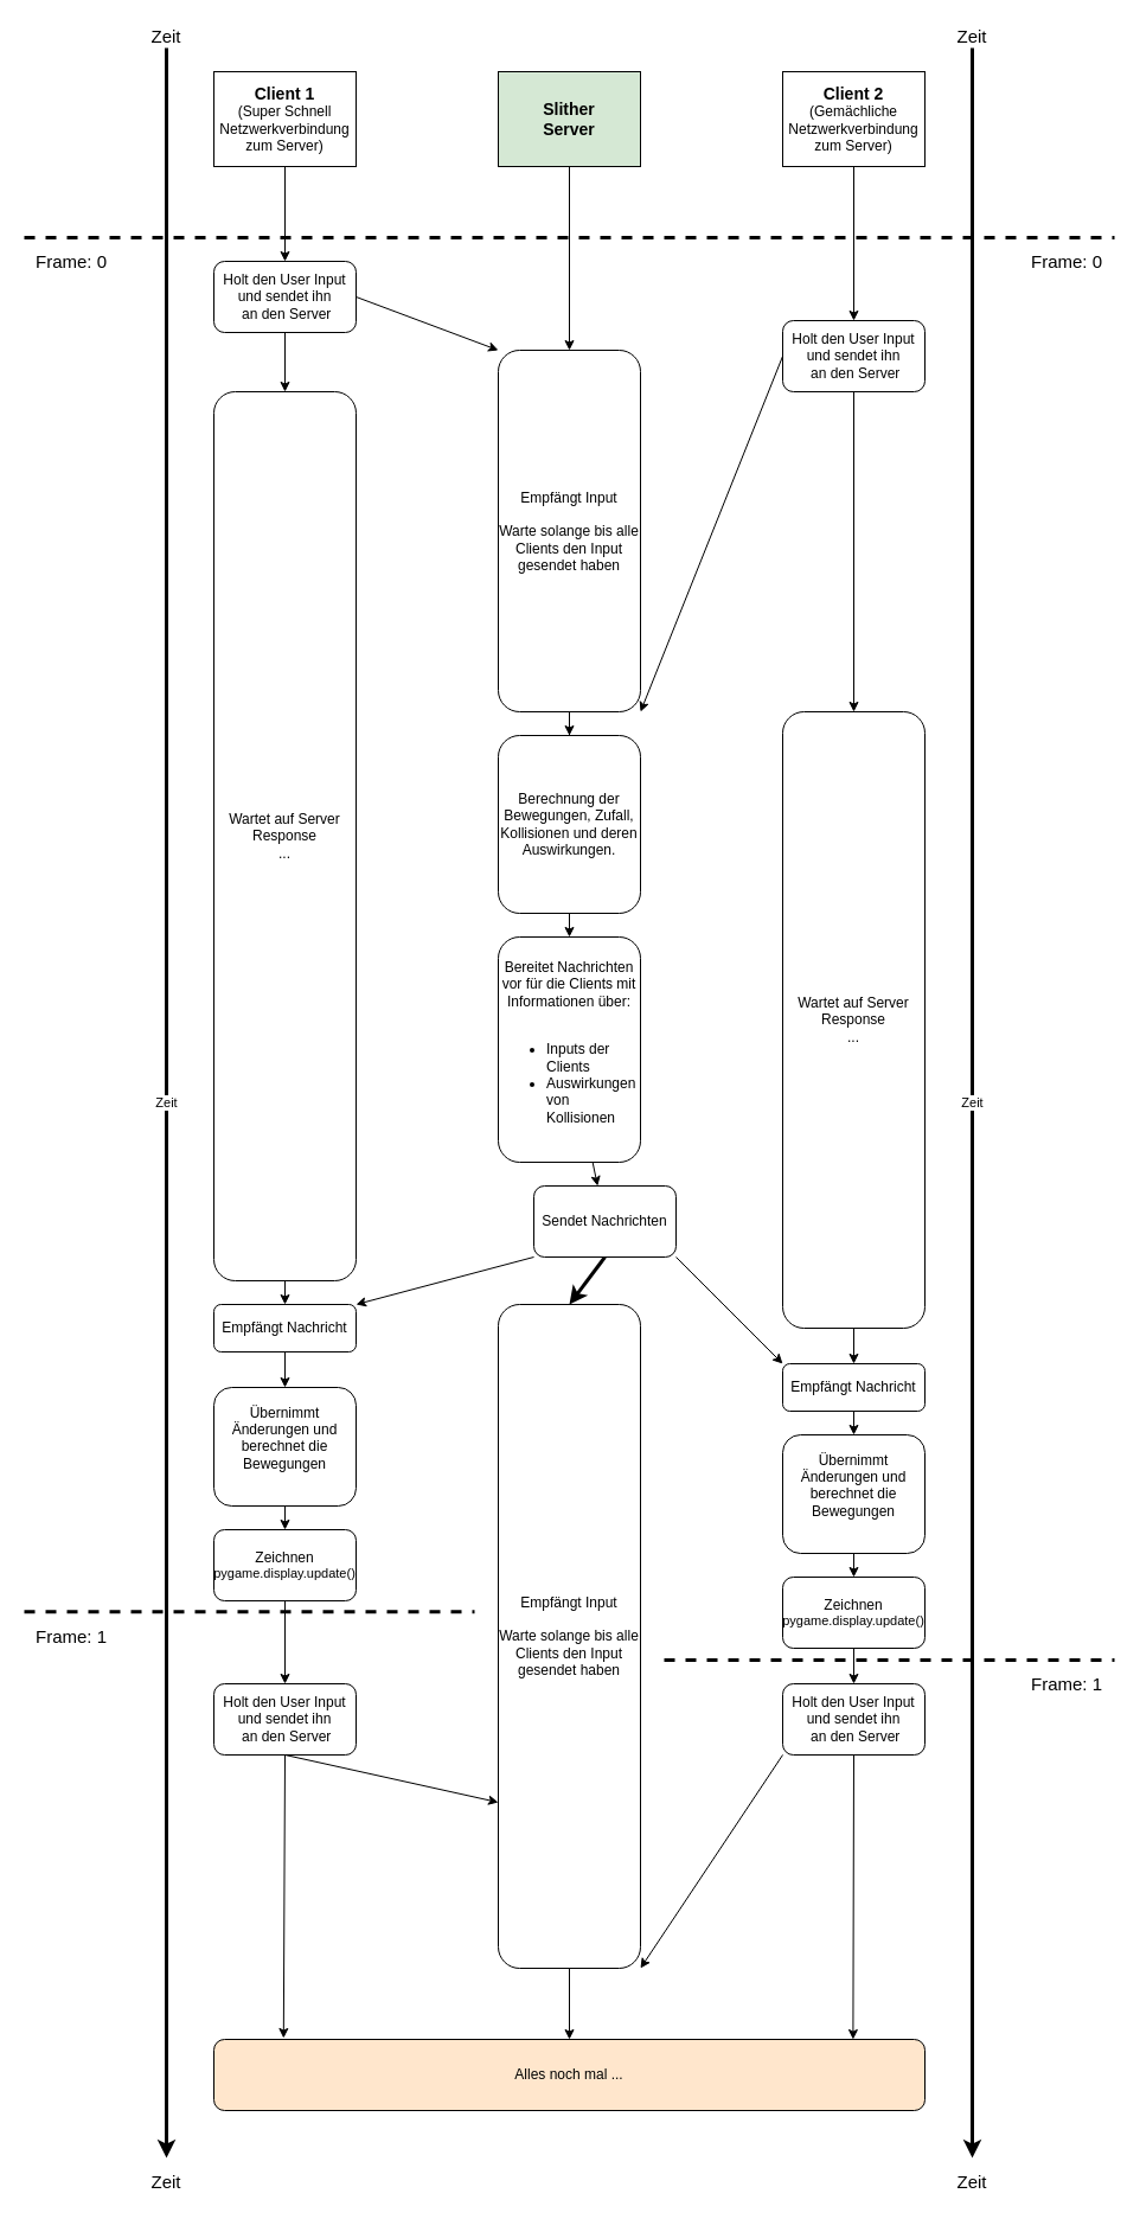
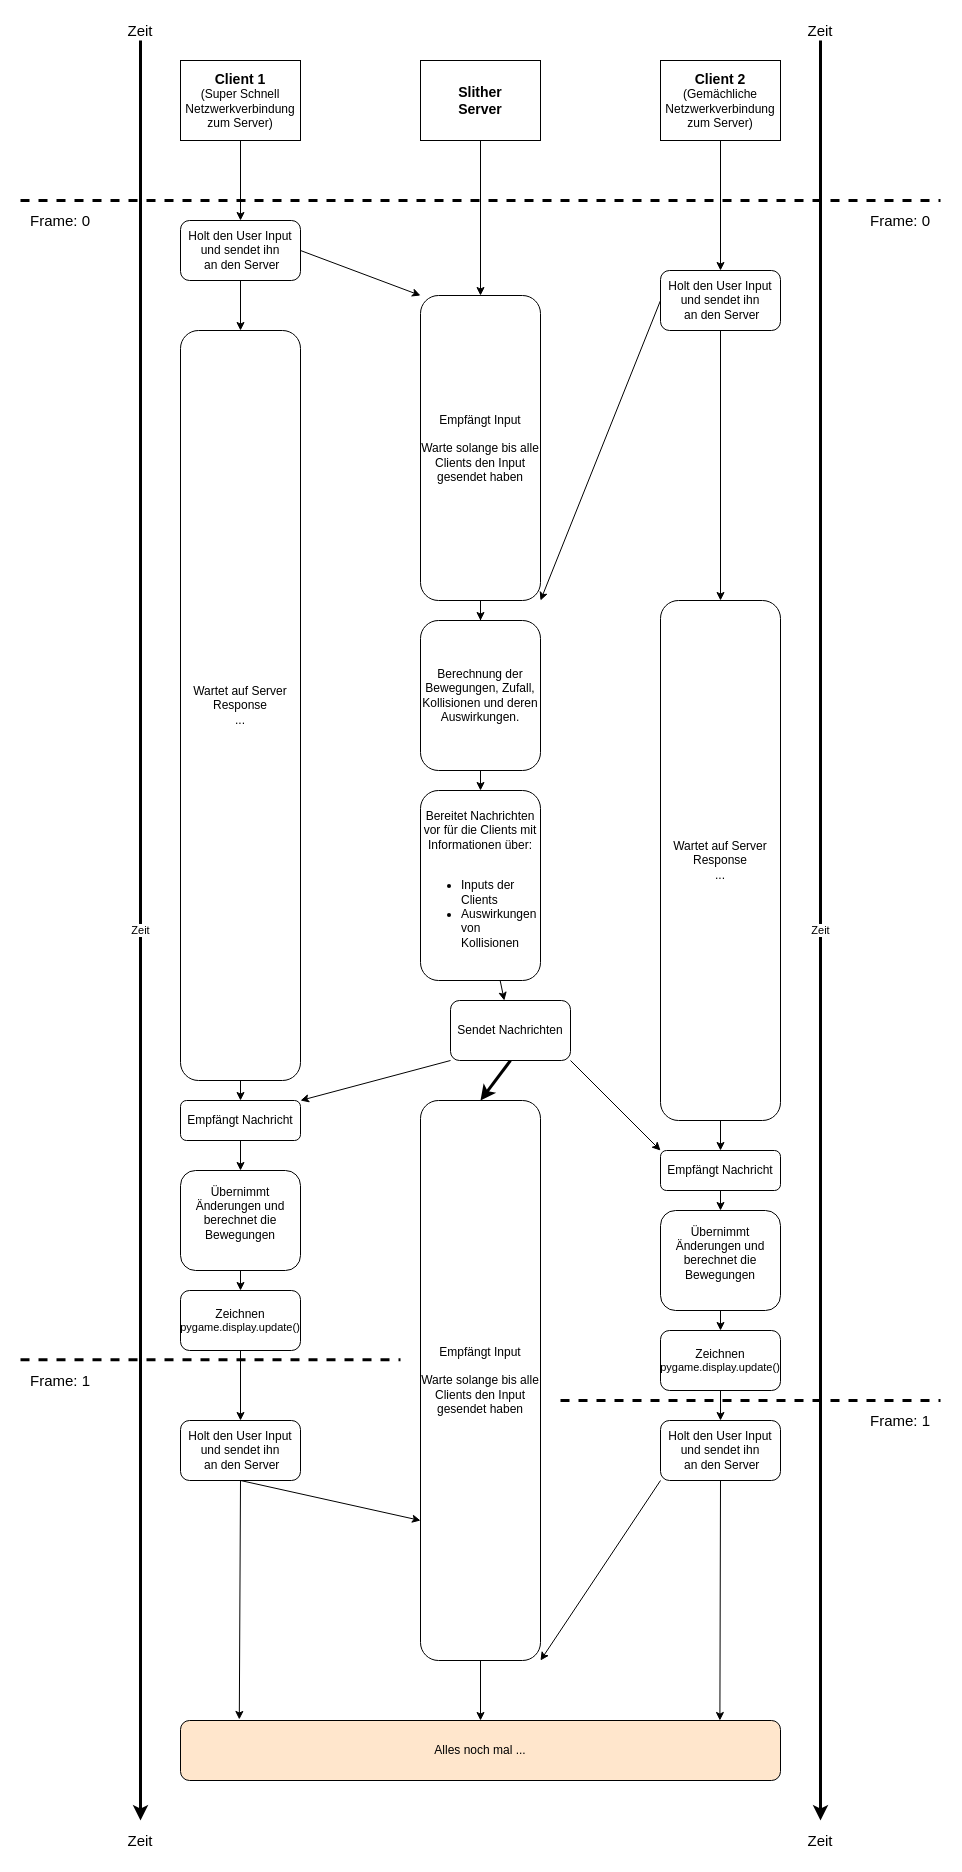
  <mxCell id="0" />
  <mxCell id="1" parent="0" />
  <mxCell id="2" style="edgeStyle=none;rounded=0;orthogonalLoop=1;jettySize=auto;html=1;exitX=0.5;exitY=1;exitDx=0;exitDy=0;entryX=0.5;entryY=0;entryDx=0;entryDy=0;" edge="1" parent="1" source="3" target="11"><mxGeometry relative="1" as="geometry" /></mxCell>
  <mxCell id="3" value="&lt;div&gt;&lt;b&gt;&lt;font style=&quot;font-size: 14px&quot;&gt;Client 1&lt;/font&gt;&lt;/b&gt;&lt;br&gt;&lt;/div&gt;&lt;div&gt;(Super Schnell Netzwerkverbindung zum Server)&lt;/div&gt;" style="rounded=0;whiteSpace=wrap;html=1;" vertex="1" parent="1"><mxGeometry x="180" y="60" width="120" height="80" as="geometry" /></mxCell>
  <mxCell id="4" style="edgeStyle=none;rounded=0;orthogonalLoop=1;jettySize=auto;html=1;exitX=0.5;exitY=1;exitDx=0;exitDy=0;" edge="1" parent="1" source="5" target="14"><mxGeometry relative="1" as="geometry" /></mxCell>
  <mxCell id="5" value="&lt;div&gt;&lt;font size=&quot;1&quot;&gt;&lt;b style=&quot;font-size: 14px&quot;&gt;Client 2&lt;/b&gt;&lt;/font&gt;&lt;br&gt;&lt;/div&gt;(Gemächliche Netzwerkverbindung zum Server)" style="rounded=0;whiteSpace=wrap;html=1;" vertex="1" parent="1"><mxGeometry x="660" y="60" width="120" height="80" as="geometry" /></mxCell>
  <mxCell id="6" style="edgeStyle=none;rounded=0;orthogonalLoop=1;jettySize=auto;html=1;exitX=0.5;exitY=1;exitDx=0;exitDy=0;entryX=0.5;entryY=0;entryDx=0;entryDy=0;" edge="1" parent="1" source="7" target="17"><mxGeometry relative="1" as="geometry" /></mxCell>
- <mxCell id="7" value="&lt;div style=&quot;font-size: 14px&quot;&gt;&lt;font style=&quot;font-size: 14px&quot;&gt;&lt;b&gt;Slither&lt;br&gt;&lt;/b&gt;&lt;/font&gt;&lt;/div&gt;&lt;div style=&quot;font-size: 14px&quot;&gt;&lt;font style=&quot;font-size: 14px&quot;&gt;&lt;b&gt;Server&lt;/b&gt;&lt;/font&gt;&lt;/div&gt;" style="rounded=0;whiteSpace=wrap;html=1;fillColor=#d5e8d4;" vertex="1" parent="1"><mxGeometry x="420" y="60" width="120" height="80" as="geometry" /></mxCell>
+ <mxCell id="7" value="&lt;div style=&quot;font-size: 14px&quot;&gt;&lt;font style=&quot;font-size: 14px&quot;&gt;&lt;b&gt;Slither&lt;br&gt;&lt;/b&gt;&lt;/font&gt;&lt;/div&gt;&lt;div style=&quot;font-size: 14px&quot;&gt;&lt;font style=&quot;font-size: 14px&quot;&gt;&lt;b&gt;Server&lt;/b&gt;&lt;/font&gt;&lt;/div&gt;" style="rounded=0;whiteSpace=wrap;html=1;" vertex="1" parent="1"><mxGeometry x="420" y="60" width="120" height="80" as="geometry" /></mxCell>
  <mxCell id="8" value="&lt;div style=&quot;font-size: 13px&quot;&gt;&lt;br&gt;&lt;/div&gt;" style="endArrow=none;dashed=1;html=1;strokeWidth=3;" edge="1" parent="1"><mxGeometry width="50" height="50" relative="1" as="geometry"><mxPoint x="20" y="200" as="sourcePoint" /><mxPoint x="940" y="200" as="targetPoint" /></mxGeometry></mxCell>
  <mxCell id="9" style="rounded=0;orthogonalLoop=1;jettySize=auto;html=1;exitX=1;exitY=0.5;exitDx=0;exitDy=0;entryX=0;entryY=0;entryDx=0;entryDy=0;" edge="1" parent="1" source="11" target="17"><mxGeometry relative="1" as="geometry"><mxPoint x="420" y="295" as="targetPoint" /></mxGeometry></mxCell>
  <mxCell id="10" value="" style="edgeStyle=none;rounded=0;orthogonalLoop=1;jettySize=auto;html=1;" edge="1" parent="1" source="11" target="19"><mxGeometry relative="1" as="geometry" /></mxCell>
  <mxCell id="11" value="&lt;div&gt;Holt den User Input&lt;/div&gt;&lt;div&gt;und sendet ihn&lt;br&gt;&lt;/div&gt;&amp;nbsp;an den Server" style="rounded=1;whiteSpace=wrap;html=1;" vertex="1" parent="1"><mxGeometry x="180" y="220" width="120" height="60" as="geometry" /></mxCell>
  <mxCell id="12" style="edgeStyle=none;rounded=0;orthogonalLoop=1;jettySize=auto;html=1;exitX=0;exitY=0.5;exitDx=0;exitDy=0;entryX=1;entryY=1;entryDx=0;entryDy=0;" edge="1" parent="1" source="14" target="17"><mxGeometry relative="1" as="geometry" /></mxCell>
  <mxCell id="13" style="edgeStyle=none;rounded=0;orthogonalLoop=1;jettySize=auto;html=1;exitX=0.5;exitY=1;exitDx=0;exitDy=0;" edge="1" parent="1" source="14" target="21"><mxGeometry relative="1" as="geometry" /></mxCell>
  <mxCell id="14" value="&lt;div&gt;Holt den User Input&lt;br&gt;&lt;/div&gt;&lt;div&gt;und sendet ihn&lt;br&gt;&lt;/div&gt;&amp;nbsp;an den Server" style="rounded=1;whiteSpace=wrap;html=1;" vertex="1" parent="1"><mxGeometry x="660" y="270" width="120" height="60" as="geometry" /></mxCell>
  <mxCell id="15" value="Zeit" style="endArrow=classic;html=1;strokeWidth=3;entryX=0;entryY=0;entryDx=0;entryDy=0;exitX=0.5;exitY=1;exitDx=0;exitDy=0;" edge="1" parent="1" source="56"><mxGeometry width="50" height="50" relative="1" as="geometry"><mxPoint x="140" y="50" as="sourcePoint" /><mxPoint x="140" y="1820" as="targetPoint" /><Array as="points" /></mxGeometry></mxCell>
  <mxCell id="16" value="" style="edgeStyle=none;rounded=0;orthogonalLoop=1;jettySize=auto;html=1;" edge="1" parent="1" source="23"><mxGeometry relative="1" as="geometry"><mxPoint x="480" y="510" as="targetPoint" /></mxGeometry></mxCell>
  <mxCell id="17" value="&lt;div&gt;Empfängt Input&lt;/div&gt;&lt;div&gt;&lt;br&gt;&lt;/div&gt;&lt;div&gt;Warte solange bis alle Clients den Input gesendet haben&lt;br&gt;&lt;/div&gt;" style="rounded=1;whiteSpace=wrap;html=1;" vertex="1" parent="1"><mxGeometry x="420" y="295" width="120" height="305" as="geometry" /></mxCell>
  <mxCell id="18" style="edgeStyle=none;rounded=0;orthogonalLoop=1;jettySize=auto;html=1;exitX=0.5;exitY=1;exitDx=0;exitDy=0;entryX=0.5;entryY=0;entryDx=0;entryDy=0;" edge="1" parent="1" source="19" target="32"><mxGeometry relative="1" as="geometry" /></mxCell>
  <mxCell id="19" value="&lt;div&gt;Wartet auf Server Response&lt;/div&gt;..." style="whiteSpace=wrap;html=1;rounded=1;" vertex="1" parent="1"><mxGeometry x="180" y="330" width="120" height="750" as="geometry" /></mxCell>
  <mxCell id="20" style="edgeStyle=none;rounded=0;orthogonalLoop=1;jettySize=auto;html=1;exitX=0.5;exitY=1;exitDx=0;exitDy=0;" edge="1" parent="1" source="21"><mxGeometry relative="1" as="geometry"><mxPoint x="720" y="1150" as="targetPoint" /></mxGeometry></mxCell>
  <mxCell id="21" value="&lt;div&gt;Wartet auf Server Response&lt;/div&gt;&lt;div&gt;...&lt;/div&gt;" style="whiteSpace=wrap;html=1;rounded=1;" vertex="1" parent="1"><mxGeometry x="660" y="600" width="120" height="520" as="geometry" /></mxCell>
  <mxCell id="22" style="edgeStyle=none;rounded=0;orthogonalLoop=1;jettySize=auto;html=1;exitX=0.5;exitY=1;exitDx=0;exitDy=0;entryX=0.5;entryY=0;entryDx=0;entryDy=0;" edge="1" parent="1" source="23" target="26"><mxGeometry relative="1" as="geometry" /></mxCell>
  <mxCell id="23" value="&lt;div&gt;Berechnung der Bewegungen, Zufall, Kollisionen und deren Auswirkungen.&lt;/div&gt;" style="whiteSpace=wrap;html=1;rounded=1;" vertex="1" parent="1"><mxGeometry x="420" y="620" width="120" height="150" as="geometry" /></mxCell>
  <mxCell id="24" value="" style="edgeStyle=none;rounded=0;orthogonalLoop=1;jettySize=auto;html=1;" edge="1" parent="1" source="17" target="23"><mxGeometry relative="1" as="geometry"><mxPoint x="480" y="440" as="sourcePoint" /><mxPoint x="480" y="510" as="targetPoint" /></mxGeometry></mxCell>
  <mxCell id="25" value="" style="edgeStyle=none;rounded=0;orthogonalLoop=1;jettySize=auto;html=1;" edge="1" parent="1" source="26" target="30"><mxGeometry relative="1" as="geometry" /></mxCell>
  <mxCell id="26" value="&lt;div&gt;Bereitet Nachrichten vor für die Clients mit Informationen über:&lt;/div&gt;&lt;div&gt;&lt;br&gt;&lt;/div&gt;&lt;div align=&quot;left&quot;&gt;&lt;ul&gt;&lt;li&gt;Inputs der Clients&lt;/li&gt;&lt;li&gt;Auswirkungen von Kollisionen&lt;/li&gt;&lt;/ul&gt;&lt;/div&gt;" style="rounded=1;whiteSpace=wrap;html=1;" vertex="1" parent="1"><mxGeometry x="420" y="790" width="120" height="190" as="geometry" /></mxCell>
  <mxCell id="27" value="" style="edgeStyle=none;rounded=0;orthogonalLoop=1;jettySize=auto;html=1;entryX=1;entryY=0;entryDx=0;entryDy=0;exitX=0;exitY=1;exitDx=0;exitDy=0;" edge="1" parent="1" source="30" target="32"><mxGeometry relative="1" as="geometry" /></mxCell>
  <mxCell id="28" style="edgeStyle=none;rounded=0;orthogonalLoop=1;jettySize=auto;html=1;exitX=1;exitY=1;exitDx=0;exitDy=0;entryX=0;entryY=0;entryDx=0;entryDy=0;" edge="1" parent="1" source="30"><mxGeometry relative="1" as="geometry"><mxPoint x="660" y="1150" as="targetPoint" /></mxGeometry></mxCell>
  <mxCell id="29" style="edgeStyle=none;rounded=0;orthogonalLoop=1;jettySize=auto;html=1;exitX=0.5;exitY=1;exitDx=0;exitDy=0;entryX=0.5;entryY=0;entryDx=0;entryDy=0;strokeWidth=3;" edge="1" parent="1" source="30" target="52"><mxGeometry relative="1" as="geometry" /></mxCell>
  <mxCell id="30" value="Sendet Nachrichten" style="whiteSpace=wrap;html=1;rounded=1;" vertex="1" parent="1"><mxGeometry x="450" y="1000" width="120" height="60" as="geometry" /></mxCell>
  <mxCell id="31" value="" style="edgeStyle=none;rounded=0;orthogonalLoop=1;jettySize=auto;html=1;" edge="1" parent="1" source="32" target="34"><mxGeometry relative="1" as="geometry" /></mxCell>
  <mxCell id="32" value="&lt;div&gt;Empfängt Nachricht&lt;/div&gt;" style="whiteSpace=wrap;html=1;rounded=1;" vertex="1" parent="1"><mxGeometry x="180" y="1100" width="120" height="40" as="geometry" /></mxCell>
  <mxCell id="33" value="" style="edgeStyle=none;rounded=0;orthogonalLoop=1;jettySize=auto;html=1;" edge="1" parent="1" source="34" target="40"><mxGeometry relative="1" as="geometry" /></mxCell>
  <mxCell id="34" value="&lt;div&gt;Übernimmt Änderungen und berechnet die Bewegungen &lt;br&gt;&lt;/div&gt;&lt;div&gt;&lt;br&gt; &lt;/div&gt;" style="whiteSpace=wrap;html=1;rounded=1;" vertex="1" parent="1"><mxGeometry x="180" y="1170" width="120" height="100" as="geometry" /></mxCell>
  <mxCell id="35" style="edgeStyle=none;rounded=0;orthogonalLoop=1;jettySize=auto;html=1;exitX=0.5;exitY=1;exitDx=0;exitDy=0;entryX=0.5;entryY=0;entryDx=0;entryDy=0;" edge="1" parent="1" source="36" target="38"><mxGeometry relative="1" as="geometry" /></mxCell>
  <mxCell id="36" value="&lt;div&gt;Empfängt Nachricht&lt;/div&gt;" style="whiteSpace=wrap;html=1;rounded=1;" vertex="1" parent="1"><mxGeometry x="660" y="1150" width="120" height="40" as="geometry" /></mxCell>
  <mxCell id="37" style="edgeStyle=none;rounded=0;orthogonalLoop=1;jettySize=auto;html=1;exitX=0.5;exitY=1;exitDx=0;exitDy=0;entryX=0.5;entryY=0;entryDx=0;entryDy=0;" edge="1" parent="1" source="38" target="42"><mxGeometry relative="1" as="geometry" /></mxCell>
  <mxCell id="38" value="&lt;div&gt;Übernimmt Änderungen und berechnet die Bewegungen &lt;br&gt;&lt;/div&gt;&lt;div&gt;&lt;br&gt; &lt;/div&gt;" style="whiteSpace=wrap;html=1;rounded=1;" vertex="1" parent="1"><mxGeometry x="660" y="1210" width="120" height="100" as="geometry" /></mxCell>
  <mxCell id="39" style="edgeStyle=none;rounded=0;orthogonalLoop=1;jettySize=auto;html=1;exitX=0.5;exitY=1;exitDx=0;exitDy=0;" edge="1" parent="1" source="40" target="46"><mxGeometry relative="1" as="geometry" /></mxCell>
  <mxCell id="40" value="&lt;div&gt;Zeichnen&lt;/div&gt;&lt;div style=&quot;font-size: 11px&quot;&gt;&lt;font style=&quot;font-size: 11px&quot;&gt;pygame.display.update()&lt;br&gt;&lt;/font&gt;&lt;/div&gt;" style="whiteSpace=wrap;html=1;rounded=1;" vertex="1" parent="1"><mxGeometry x="180" y="1290" width="120" height="60" as="geometry" /></mxCell>
  <mxCell id="41" style="edgeStyle=none;rounded=0;orthogonalLoop=1;jettySize=auto;html=1;exitX=0.5;exitY=1;exitDx=0;exitDy=0;" edge="1" parent="1" source="42" target="49"><mxGeometry relative="1" as="geometry" /></mxCell>
  <mxCell id="42" value="&lt;div&gt;Zeichnen&lt;/div&gt;&lt;div style=&quot;font-size: 11px&quot;&gt;&lt;font style=&quot;font-size: 11px&quot;&gt;pygame.display.update()&lt;br&gt;&lt;/font&gt;&lt;/div&gt;" style="whiteSpace=wrap;html=1;rounded=1;" vertex="1" parent="1"><mxGeometry x="660" y="1330" width="120" height="60" as="geometry" /></mxCell>
  <mxCell id="43" value="" style="endArrow=none;dashed=1;html=1;strokeWidth=3;" edge="1" parent="1"><mxGeometry width="50" height="50" relative="1" as="geometry"><mxPoint x="20" y="1359.17" as="sourcePoint" /><mxPoint x="400" y="1359.17" as="targetPoint" /></mxGeometry></mxCell>
  <mxCell id="44" style="edgeStyle=none;rounded=0;orthogonalLoop=1;jettySize=auto;html=1;exitX=0.5;exitY=1;exitDx=0;exitDy=0;entryX=0;entryY=0.75;entryDx=0;entryDy=0;" edge="1" parent="1" source="46" target="52"><mxGeometry relative="1" as="geometry" /></mxCell>
  <mxCell id="45" style="edgeStyle=none;rounded=0;orthogonalLoop=1;jettySize=auto;html=1;exitX=0.5;exitY=1;exitDx=0;exitDy=0;entryX=0.098;entryY=-0.017;entryDx=0;entryDy=0;entryPerimeter=0;strokeWidth=1;" edge="1" parent="1" source="46" target="50"><mxGeometry relative="1" as="geometry" /></mxCell>
  <mxCell id="46" value="&lt;div&gt;Holt den User Input&lt;/div&gt;&lt;div&gt;und sendet ihn&lt;br&gt;&lt;/div&gt;&amp;nbsp;an den Server" style="rounded=1;whiteSpace=wrap;html=1;" vertex="1" parent="1"><mxGeometry x="180" y="1420" width="120" height="60" as="geometry" /></mxCell>
  <mxCell id="47" style="edgeStyle=none;rounded=0;orthogonalLoop=1;jettySize=auto;html=1;exitX=0;exitY=1;exitDx=0;exitDy=0;entryX=1;entryY=1;entryDx=0;entryDy=0;strokeWidth=1;" edge="1" parent="1" source="49" target="52"><mxGeometry relative="1" as="geometry" /></mxCell>
  <mxCell id="48" style="edgeStyle=none;rounded=0;orthogonalLoop=1;jettySize=auto;html=1;exitX=0.5;exitY=1;exitDx=0;exitDy=0;entryX=0.899;entryY=0;entryDx=0;entryDy=0;entryPerimeter=0;strokeWidth=1;" edge="1" parent="1" source="49" target="50"><mxGeometry relative="1" as="geometry" /></mxCell>
  <mxCell id="49" value="&lt;div&gt;Holt den User Input&lt;/div&gt;&lt;div&gt;und sendet ihn&lt;br&gt;&lt;/div&gt;&amp;nbsp;an den Server" style="rounded=1;whiteSpace=wrap;html=1;" vertex="1" parent="1"><mxGeometry x="660" y="1420" width="120" height="60" as="geometry" /></mxCell>
  <mxCell id="50" value="Alles noch mal ..." style="rounded=1;whiteSpace=wrap;html=1;perimeterSpacing=0;fillColor=#ffe6cc;" vertex="1" parent="1"><mxGeometry x="180" y="1720" width="600" height="60" as="geometry" /></mxCell>
  <mxCell id="51" style="edgeStyle=none;rounded=0;orthogonalLoop=1;jettySize=auto;html=1;exitX=0.5;exitY=1;exitDx=0;exitDy=0;entryX=0.5;entryY=0;entryDx=0;entryDy=0;strokeWidth=1;" edge="1" parent="1" source="52" target="50"><mxGeometry relative="1" as="geometry" /></mxCell>
  <mxCell id="52" value="&lt;div&gt;Empfängt Input&lt;/div&gt;&lt;div&gt;&lt;br&gt;&lt;/div&gt;&lt;div&gt;Warte solange bis alle Clients den Input gesendet haben&lt;br&gt;&lt;/div&gt;" style="rounded=1;whiteSpace=wrap;html=1;perimeter=rectanglePerimeter;imageAspect=1;" vertex="1" parent="1"><mxGeometry x="420" y="1100" width="120" height="560" as="geometry" /></mxCell>
  <mxCell id="53" value="&lt;font style=&quot;font-size: 15px&quot;&gt;Frame: 1&lt;/font&gt;" style="text;html=1;strokeColor=none;fillColor=none;align=center;verticalAlign=middle;whiteSpace=wrap;rounded=0;" vertex="1" parent="1"><mxGeometry x="20" y="1370" width="80" height="20" as="geometry" /></mxCell>
  <mxCell id="54" value="Zeit" style="endArrow=classic;html=1;strokeWidth=3;" edge="1" parent="1"><mxGeometry width="50" height="50" relative="1" as="geometry"><mxPoint x="820" y="40" as="sourcePoint" /><mxPoint x="820" y="1820" as="targetPoint" /></mxGeometry></mxCell>
  <mxCell id="55" style="edgeStyle=none;rounded=0;orthogonalLoop=1;jettySize=auto;html=1;exitX=0.5;exitY=0;exitDx=0;exitDy=0;strokeWidth=1;" edge="1" parent="1"><mxGeometry relative="1" as="geometry"><mxPoint x="160" y="1820" as="sourcePoint" /><mxPoint x="160" y="1820" as="targetPoint" /></mxGeometry></mxCell>
  <mxCell id="56" value="&lt;font style=&quot;font-size: 15px&quot;&gt;Zeit&lt;/font&gt;" style="text;html=1;strokeColor=none;fillColor=none;align=center;verticalAlign=middle;whiteSpace=wrap;rounded=0;" vertex="1" parent="1"><mxGeometry x="120" y="20" width="40" height="20" as="geometry" /></mxCell>
  <mxCell id="57" value="&lt;font style=&quot;font-size: 15px&quot;&gt;Zeit&lt;/font&gt;" style="text;html=1;strokeColor=none;fillColor=none;align=center;verticalAlign=middle;whiteSpace=wrap;rounded=0;" vertex="1" parent="1"><mxGeometry x="120" y="1830" width="40" height="20" as="geometry" /></mxCell>
  <mxCell id="58" value="&lt;font style=&quot;font-size: 15px&quot;&gt;Zeit&lt;/font&gt;" style="text;html=1;strokeColor=none;fillColor=none;align=center;verticalAlign=middle;whiteSpace=wrap;rounded=0;" vertex="1" parent="1"><mxGeometry x="800" y="1830" width="40" height="20" as="geometry" /></mxCell>
  <mxCell id="59" value="&lt;font style=&quot;font-size: 15px&quot;&gt;Zeit&lt;/font&gt;" style="text;html=1;strokeColor=none;fillColor=none;align=center;verticalAlign=middle;whiteSpace=wrap;rounded=0;" vertex="1" parent="1"><mxGeometry x="800" y="20" width="40" height="20" as="geometry" /></mxCell>
  <mxCell id="60" value="&lt;font style=&quot;font-size: 15px&quot;&gt;Frame: 0&lt;br&gt;&lt;/font&gt;" style="text;html=1;strokeColor=none;fillColor=none;align=center;verticalAlign=middle;whiteSpace=wrap;rounded=0;" vertex="1" parent="1"><mxGeometry x="20" y="210" width="80" height="20" as="geometry" /></mxCell>
  <mxCell id="61" value="&lt;font style=&quot;font-size: 15px&quot;&gt;Frame: 0&lt;br&gt;&lt;/font&gt;" style="text;html=1;strokeColor=none;fillColor=none;align=center;verticalAlign=middle;whiteSpace=wrap;rounded=0;" vertex="1" parent="1"><mxGeometry x="860" y="210" width="80" height="20" as="geometry" /></mxCell>
  <mxCell id="62" value="" style="endArrow=none;dashed=1;html=1;strokeWidth=3;" edge="1" parent="1"><mxGeometry width="50" height="50" relative="1" as="geometry"><mxPoint x="560" y="1400" as="sourcePoint" /><mxPoint x="940" y="1400" as="targetPoint" /></mxGeometry></mxCell>
  <mxCell id="63" value="&lt;font style=&quot;font-size: 15px&quot;&gt;Frame: 1&lt;/font&gt;" style="text;html=1;strokeColor=none;fillColor=none;align=center;verticalAlign=middle;whiteSpace=wrap;rounded=0;" vertex="1" parent="1"><mxGeometry x="860" y="1410" width="80" height="20" as="geometry" /></mxCell>
